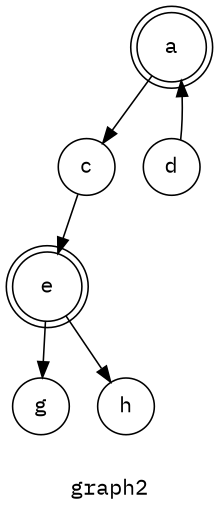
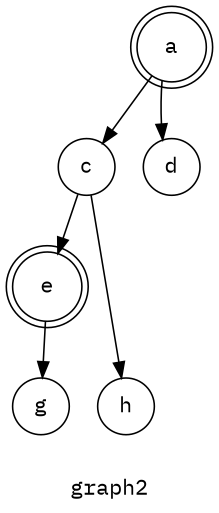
  digraph {
    fontname="IBM Plex Mono"
    label=graph2
    node [fontname="IBM Plex Mono" peripheries=1 shape=circle]
    edge [fontname="IBM Plex Mono"]
    a [peripheries=2]
    c
    d
    e [peripheries=2]
    g
    h
    a -> c
-   d -> a
+   a -> d
    c -> e
    e -> g
-   e -> h
+   c -> h
  }
